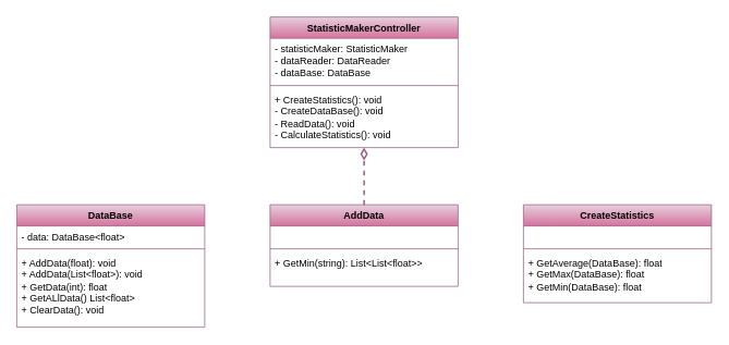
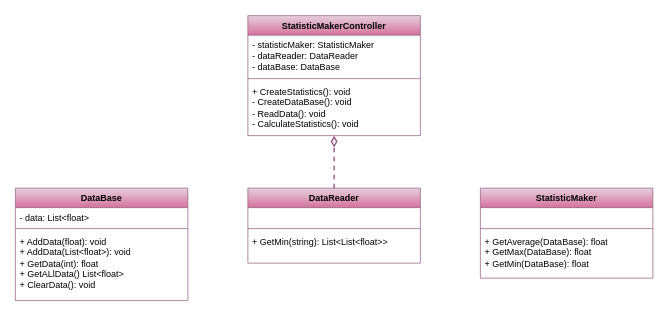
  <mxCell id="0" />
  <mxCell id="1" parent="0" />
  <mxCell id="2" value="StatisticMakerController" style="swimlane;fontStyle=1;align=center;verticalAlign=top;childLayout=stackLayout;horizontal=1;startSize=26;horizontalStack=0;resizeParent=1;resizeParentMax=0;resizeLast=0;collapsible=1;marginBottom=0;whiteSpace=wrap;html=1;fillColor=#e6d0de;gradientColor=#d5739d;strokeColor=#996185;" vertex="1" parent="1"><mxGeometry x="330" y="20" width="230" height="160" as="geometry" /></mxCell>
  <mxCell id="3" value="- statisticMaker: StatisticMaker&lt;div&gt;- dataReader: DataReader&lt;/div&gt;&lt;div&gt;- dataBase: DataBase&lt;/div&gt;" style="text;strokeColor=none;fillColor=none;align=left;verticalAlign=top;spacingLeft=4;spacingRight=4;overflow=hidden;rotatable=0;points=[[0,0.5],[1,0.5]];portConstraint=eastwest;whiteSpace=wrap;html=1;" vertex="1" parent="2"><mxGeometry y="26" width="230" height="54" as="geometry" /></mxCell>
  <mxCell id="4" value="" style="line;strokeWidth=1;fillColor=none;align=left;verticalAlign=middle;spacingTop=-1;spacingLeft=3;spacingRight=3;rotatable=0;labelPosition=right;points=[];portConstraint=eastwest;strokeColor=inherit;" vertex="1" parent="2"><mxGeometry y="80" width="230" height="8" as="geometry" /></mxCell>
  <mxCell id="5" value="&lt;div&gt;+ CreateStatistics(): void&lt;/div&gt;- CreateDataBase(): void&lt;div&gt;- ReadData(): void&lt;/div&gt;&lt;div&gt;- CalculateStatistics(): void&lt;br&gt;&lt;div&gt;&lt;br&gt;&lt;/div&gt;&lt;/div&gt;" style="text;strokeColor=none;fillColor=none;align=left;verticalAlign=top;spacingLeft=4;spacingRight=4;overflow=hidden;rotatable=0;points=[[0,0.5],[1,0.5]];portConstraint=eastwest;whiteSpace=wrap;html=1;" vertex="1" parent="2"><mxGeometry y="88" width="230" height="72" as="geometry" /></mxCell>
  <mxCell id="6" value="DataBase" style="swimlane;fontStyle=1;align=center;verticalAlign=top;childLayout=stackLayout;horizontal=1;startSize=26;horizontalStack=0;resizeParent=1;resizeParentMax=0;resizeLast=0;collapsible=1;marginBottom=0;whiteSpace=wrap;html=1;fillColor=#e6d0de;gradientColor=#d5739d;strokeColor=#996185;" vertex="1" parent="1"><mxGeometry x="20" y="250" width="230" height="150" as="geometry" /></mxCell>
- <mxCell id="7" value="- data: DataBase&amp;lt;float&amp;gt;" style="text;strokeColor=none;fillColor=none;align=left;verticalAlign=top;spacingLeft=4;spacingRight=4;overflow=hidden;rotatable=0;points=[[0,0.5],[1,0.5]];portConstraint=eastwest;whiteSpace=wrap;html=1;" vertex="1" parent="6"><mxGeometry y="26" width="230" height="24" as="geometry" /></mxCell>
+ <mxCell id="7" value="- data: List&amp;lt;float&amp;gt;" style="text;strokeColor=none;fillColor=none;align=left;verticalAlign=top;spacingLeft=4;spacingRight=4;overflow=hidden;rotatable=0;points=[[0,0.5],[1,0.5]];portConstraint=eastwest;whiteSpace=wrap;html=1;" vertex="1" parent="6"><mxGeometry y="26" width="230" height="24" as="geometry" /></mxCell>
  <mxCell id="8" value="" style="line;strokeWidth=1;fillColor=none;align=left;verticalAlign=middle;spacingTop=-1;spacingLeft=3;spacingRight=3;rotatable=0;labelPosition=right;points=[];portConstraint=eastwest;strokeColor=inherit;" vertex="1" parent="6"><mxGeometry y="50" width="230" height="8" as="geometry" /></mxCell>
  <mxCell id="9" value="&lt;div&gt;+ AddData(float): void&lt;/div&gt;&lt;div&gt;+ AddData(List&amp;lt;float&amp;gt;): void&lt;/div&gt;&lt;div&gt;+ GetData(int): float&lt;/div&gt;&lt;div&gt;+ GetALlData() List&amp;lt;float&amp;gt;&lt;/div&gt;&lt;div&gt;+ ClearData(): void&lt;/div&gt;" style="text;strokeColor=none;fillColor=none;align=left;verticalAlign=top;spacingLeft=4;spacingRight=4;overflow=hidden;rotatable=0;points=[[0,0.5],[1,0.5]];portConstraint=eastwest;whiteSpace=wrap;html=1;" vertex="1" parent="6"><mxGeometry y="58" width="230" height="92" as="geometry" /></mxCell>
- <mxCell id="10" value="AddData" style="swimlane;fontStyle=1;align=center;verticalAlign=top;childLayout=stackLayout;horizontal=1;startSize=26;horizontalStack=0;resizeParent=1;resizeParentMax=0;resizeLast=0;collapsible=1;marginBottom=0;whiteSpace=wrap;html=1;fillColor=#e6d0de;gradientColor=#d5739d;strokeColor=#996185;" vertex="1" parent="1"><mxGeometry x="330" y="250" width="230" height="100" as="geometry" /></mxCell>
+ <mxCell id="10" value="DataReader" style="swimlane;fontStyle=1;align=center;verticalAlign=top;childLayout=stackLayout;horizontal=1;startSize=26;horizontalStack=0;resizeParent=1;resizeParentMax=0;resizeLast=0;collapsible=1;marginBottom=0;whiteSpace=wrap;html=1;fillColor=#e6d0de;gradientColor=#d5739d;strokeColor=#996185;" vertex="1" parent="1"><mxGeometry x="330" y="250" width="230" height="100" as="geometry" /></mxCell>
  <mxCell id="11" value="&amp;nbsp;" style="text;strokeColor=none;fillColor=none;align=left;verticalAlign=top;spacingLeft=4;spacingRight=4;overflow=hidden;rotatable=0;points=[[0,0.5],[1,0.5]];portConstraint=eastwest;whiteSpace=wrap;html=1;" vertex="1" parent="10"><mxGeometry y="26" width="230" height="24" as="geometry" /></mxCell>
  <mxCell id="12" value="" style="line;strokeWidth=1;fillColor=none;align=left;verticalAlign=middle;spacingTop=-1;spacingLeft=3;spacingRight=3;rotatable=0;labelPosition=right;points=[];portConstraint=eastwest;strokeColor=inherit;" vertex="1" parent="10"><mxGeometry y="50" width="230" height="8" as="geometry" /></mxCell>
  <mxCell id="13" value="&lt;div&gt;+ GetMin(string): List&amp;lt;List&amp;lt;float&amp;gt;&amp;gt;&lt;/div&gt;" style="text;strokeColor=none;fillColor=none;align=left;verticalAlign=top;spacingLeft=4;spacingRight=4;overflow=hidden;rotatable=0;points=[[0,0.5],[1,0.5]];portConstraint=eastwest;whiteSpace=wrap;html=1;" vertex="1" parent="10"><mxGeometry y="58" width="230" height="42" as="geometry" /></mxCell>
- <mxCell id="14" value="CreateStatistics&lt;div&gt;&lt;br&gt;&lt;/div&gt;" style="swimlane;fontStyle=1;align=center;verticalAlign=top;childLayout=stackLayout;horizontal=1;startSize=26;horizontalStack=0;resizeParent=1;resizeParentMax=0;resizeLast=0;collapsible=1;marginBottom=0;whiteSpace=wrap;html=1;fillColor=#e6d0de;gradientColor=#d5739d;strokeColor=#996185;" vertex="1" parent="1"><mxGeometry x="640" y="250" width="230" height="120" as="geometry" /></mxCell>
+ <mxCell id="14" value="StatisticMaker&lt;div&gt;&lt;br&gt;&lt;/div&gt;" style="swimlane;fontStyle=1;align=center;verticalAlign=top;childLayout=stackLayout;horizontal=1;startSize=26;horizontalStack=0;resizeParent=1;resizeParentMax=0;resizeLast=0;collapsible=1;marginBottom=0;whiteSpace=wrap;html=1;fillColor=#e6d0de;gradientColor=#d5739d;strokeColor=#996185;" vertex="1" parent="1"><mxGeometry x="640" y="250" width="230" height="120" as="geometry" /></mxCell>
  <mxCell id="15" value="&amp;nbsp;" style="text;strokeColor=none;fillColor=none;align=left;verticalAlign=top;spacingLeft=4;spacingRight=4;overflow=hidden;rotatable=0;points=[[0,0.5],[1,0.5]];portConstraint=eastwest;whiteSpace=wrap;html=1;" vertex="1" parent="14"><mxGeometry y="26" width="230" height="24" as="geometry" /></mxCell>
  <mxCell id="16" value="" style="line;strokeWidth=1;fillColor=none;align=left;verticalAlign=middle;spacingTop=-1;spacingLeft=3;spacingRight=3;rotatable=0;labelPosition=right;points=[];portConstraint=eastwest;strokeColor=inherit;" vertex="1" parent="14"><mxGeometry y="50" width="230" height="8" as="geometry" /></mxCell>
  <mxCell id="17" value="&lt;div&gt;+ GetAverage(DataBase): float&lt;/div&gt;&lt;div&gt;+ GetMax(DataBase): float&lt;/div&gt;&lt;div&gt;+ GetMin(DataBase): float&lt;/div&gt;" style="text;strokeColor=none;fillColor=none;align=left;verticalAlign=top;spacingLeft=4;spacingRight=4;overflow=hidden;rotatable=0;points=[[0,0.5],[1,0.5]];portConstraint=eastwest;whiteSpace=wrap;html=1;" vertex="1" parent="14"><mxGeometry y="58" width="230" height="62" as="geometry" /></mxCell>
  <mxCell id="18" style="edgeStyle=orthogonalEdgeStyle;rounded=0;orthogonalLoop=1;jettySize=auto;html=1;fillColor=#e6d0de;gradientColor=#d5739d;strokeColor=#996185;endSize=10;strokeWidth=2;endArrow=diamondThin;endFill=0;dashed=1;" edge="1" parent="1" source="10" target="2"><mxGeometry relative="1" as="geometry"><mxPoint x="455" y="190" as="sourcePoint" /><mxPoint x="145" y="260" as="targetPoint" /><Array as="points" /></mxGeometry></mxCell>
